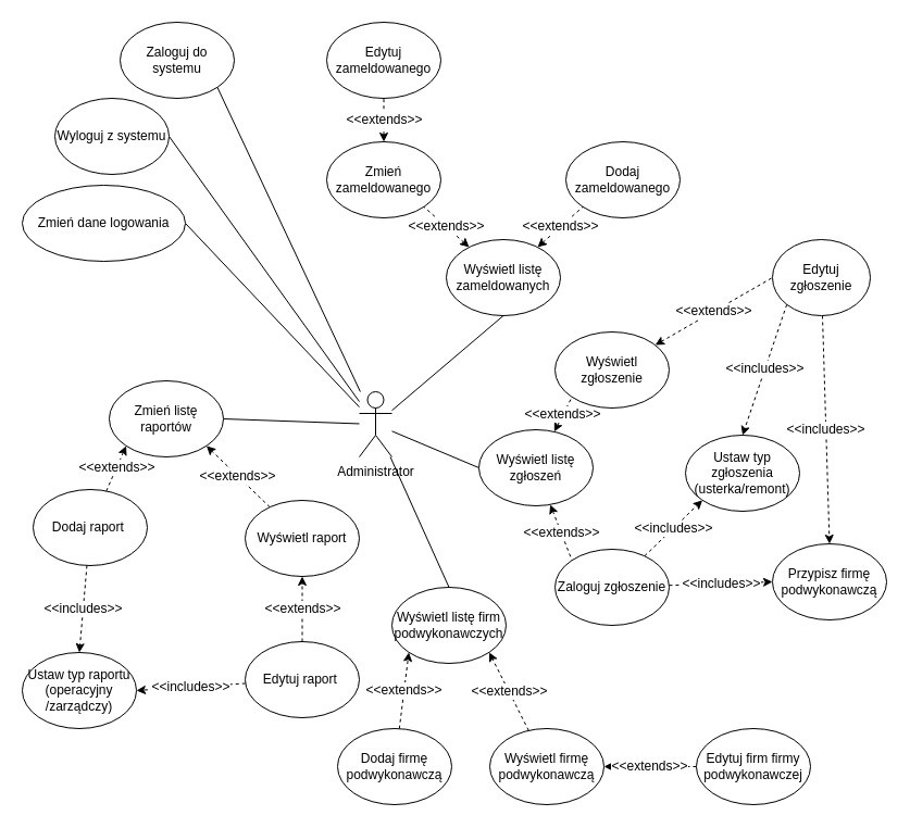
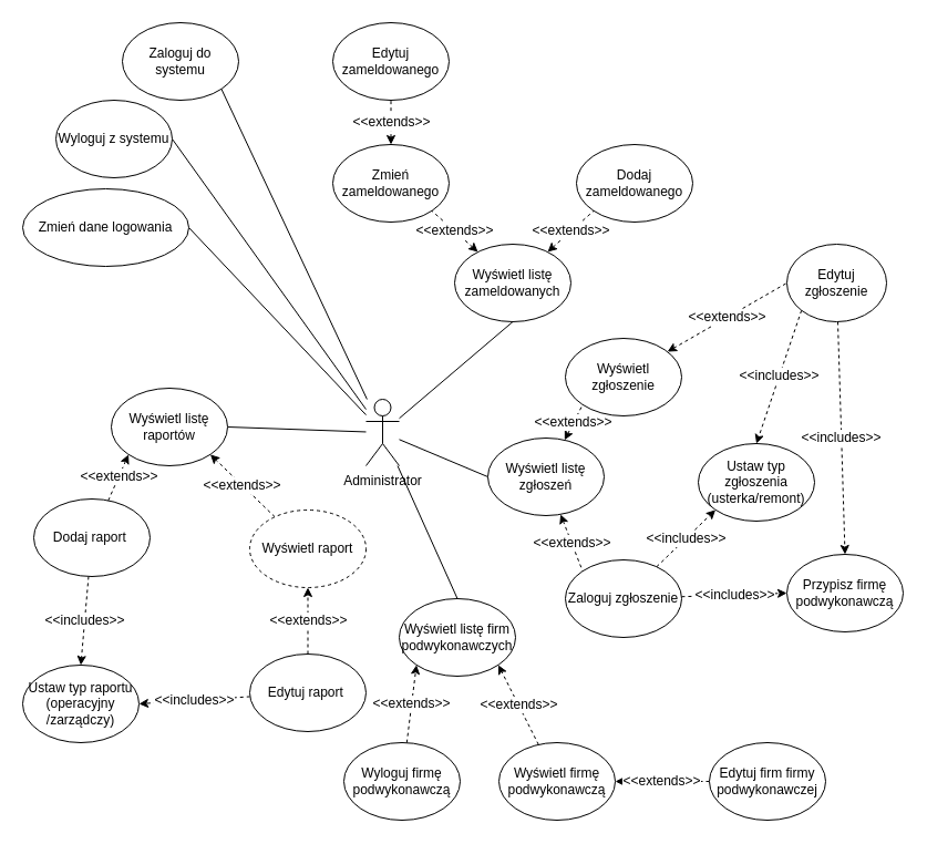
  <mxCell id="0" />
  <mxCell id="1" parent="0" />
  <mxCell id="2" style="edgeStyle=none;shape=connector;rounded=0;orthogonalLoop=1;jettySize=auto;html=1;entryX=1;entryY=1;entryDx=0;entryDy=0;labelBackgroundColor=default;strokeColor=default;align=center;verticalAlign=middle;fontFamily=Helvetica;fontSize=12;fontColor=default;endArrow=none;endFill=0;" parent="1" source="9" target="31" edge="1"><mxGeometry relative="1" as="geometry" /></mxCell>
  <mxCell id="3" style="edgeStyle=none;shape=connector;rounded=0;orthogonalLoop=1;jettySize=auto;html=1;entryX=1;entryY=0.5;entryDx=0;entryDy=0;labelBackgroundColor=default;strokeColor=default;align=center;verticalAlign=middle;fontFamily=Helvetica;fontSize=12;fontColor=default;endArrow=none;endFill=0;" parent="1" source="9" target="41" edge="1"><mxGeometry relative="1" as="geometry" /></mxCell>
  <mxCell id="4" style="edgeStyle=none;shape=connector;rounded=0;orthogonalLoop=1;jettySize=auto;html=1;entryX=1;entryY=0.5;entryDx=0;entryDy=0;labelBackgroundColor=default;strokeColor=default;align=center;verticalAlign=middle;fontFamily=Helvetica;fontSize=12;fontColor=default;endArrow=none;endFill=0;" parent="1" source="9" target="32" edge="1"><mxGeometry relative="1" as="geometry" /></mxCell>
  <mxCell id="5" style="edgeStyle=none;shape=connector;rounded=0;orthogonalLoop=1;jettySize=auto;html=1;entryX=0;entryY=0.5;entryDx=0;entryDy=0;labelBackgroundColor=default;strokeColor=default;align=center;verticalAlign=middle;fontFamily=Helvetica;fontSize=12;fontColor=default;endArrow=none;endFill=0;" parent="1" source="9" target="12" edge="1"><mxGeometry relative="1" as="geometry" /></mxCell>
  <mxCell id="6" style="edgeStyle=none;shape=connector;rounded=0;orthogonalLoop=1;jettySize=auto;html=1;entryX=0.5;entryY=1;entryDx=0;entryDy=0;labelBackgroundColor=default;strokeColor=default;align=center;verticalAlign=middle;fontFamily=Helvetica;fontSize=12;fontColor=default;endArrow=none;endFill=0;" parent="1" source="9" target="30" edge="1"><mxGeometry relative="1" as="geometry" /></mxCell>
  <mxCell id="7" style="edgeStyle=none;shape=connector;rounded=0;orthogonalLoop=1;jettySize=auto;html=1;entryX=0.5;entryY=0;entryDx=0;entryDy=0;labelBackgroundColor=default;strokeColor=default;align=center;verticalAlign=middle;fontFamily=Helvetica;fontSize=12;fontColor=default;endArrow=none;endFill=0;" parent="1" source="9" target="42" edge="1"><mxGeometry relative="1" as="geometry" /></mxCell>
  <mxCell id="8" style="edgeStyle=none;shape=connector;rounded=0;orthogonalLoop=1;jettySize=auto;html=1;entryX=1;entryY=0.5;entryDx=0;entryDy=0;labelBackgroundColor=default;strokeColor=default;align=center;verticalAlign=middle;fontFamily=Helvetica;fontSize=12;fontColor=default;endArrow=none;endFill=0;" parent="1" source="9" target="45" edge="1"><mxGeometry relative="1" as="geometry" /></mxCell>
  <mxCell id="9" value="Administrator" style="shape=umlActor;verticalLabelPosition=bottom;verticalAlign=top;html=1;outlineConnect=0;fontSize=12;" parent="1" vertex="1"><mxGeometry x="330" y="360" width="30" height="60" as="geometry" /></mxCell>
  <mxCell id="10" value="&amp;lt;&amp;lt;extends&amp;gt;&amp;gt;" style="edgeStyle=none;shape=connector;rounded=0;orthogonalLoop=1;jettySize=auto;html=1;entryX=0;entryY=1;entryDx=0;entryDy=0;labelBackgroundColor=default;strokeColor=default;align=center;verticalAlign=middle;fontFamily=Helvetica;fontSize=12;fontColor=default;endArrow=none;endFill=0;dashed=1;startArrow=classic;startFill=1;" parent="1" source="12" target="37" edge="1"><mxGeometry relative="1" as="geometry" /></mxCell>
  <mxCell id="11" value="&amp;lt;&amp;lt;extends&amp;gt;&amp;gt;" style="edgeStyle=none;shape=connector;rounded=0;orthogonalLoop=1;jettySize=auto;html=1;entryX=0;entryY=0;entryDx=0;entryDy=0;labelBackgroundColor=default;strokeColor=default;align=center;verticalAlign=middle;fontFamily=Helvetica;fontSize=12;fontColor=default;endArrow=none;endFill=0;dashed=1;startArrow=classic;startFill=1;" parent="1" source="12" target="15" edge="1"><mxGeometry x="0.009" relative="1" as="geometry"><mxPoint as="offset" /></mxGeometry></mxCell>
  <mxCell id="12" value="Wyświetl listę zgłoszeń" style="ellipse;whiteSpace=wrap;html=1;fontSize=12;" parent="1" vertex="1"><mxGeometry x="440" y="395" width="105" height="70" as="geometry" /></mxCell>
  <mxCell id="13" value="&amp;lt;&amp;lt;includes&amp;gt;&amp;gt;" style="edgeStyle=none;shape=connector;rounded=0;orthogonalLoop=1;jettySize=auto;html=1;entryX=0;entryY=1;entryDx=0;entryDy=0;dashed=1;labelBackgroundColor=default;strokeColor=default;align=center;verticalAlign=middle;fontFamily=Helvetica;fontSize=12;fontColor=default;endArrow=classic;endFill=1;" parent="1" source="15" target="44" edge="1"><mxGeometry relative="1" as="geometry" /></mxCell>
  <mxCell id="14" value="&amp;lt;&amp;lt;includes&amp;gt;&amp;gt;" style="edgeStyle=none;shape=connector;rounded=0;orthogonalLoop=1;jettySize=auto;html=1;entryX=0;entryY=0.5;entryDx=0;entryDy=0;dashed=1;labelBackgroundColor=default;strokeColor=default;align=center;verticalAlign=middle;fontFamily=Helvetica;fontSize=12;fontColor=default;endArrow=classic;endFill=1;" parent="1" source="15" target="16" edge="1"><mxGeometry relative="1" as="geometry" /></mxCell>
  <mxCell id="15" value="Zaloguj zgłoszenie" style="ellipse;whiteSpace=wrap;html=1;fontSize=12;" parent="1" vertex="1"><mxGeometry x="510" y="505" width="105" height="70" as="geometry" /></mxCell>
  <mxCell id="16" value="Przypisz firmę podwykonawczą" style="ellipse;whiteSpace=wrap;html=1;fontSize=12;" parent="1" vertex="1"><mxGeometry x="710" y="500" width="105" height="70" as="geometry" /></mxCell>
  <mxCell id="17" value="&amp;lt;&amp;lt;extends&amp;gt;&amp;gt;" style="edgeStyle=none;shape=connector;rounded=0;orthogonalLoop=1;jettySize=auto;html=1;entryX=0;entryY=1;entryDx=0;entryDy=0;dashed=1;labelBackgroundColor=default;strokeColor=default;align=center;verticalAlign=middle;fontFamily=Helvetica;fontSize=12;fontColor=default;endArrow=classic;endFill=1;" parent="1" source="18" target="42" edge="1"><mxGeometry relative="1" as="geometry" /></mxCell>
- <mxCell id="18" value="Dodaj firmę podwykonawczą" style="ellipse;whiteSpace=wrap;html=1;fontSize=12;" parent="1" vertex="1"><mxGeometry x="310" y="670" width="105" height="70" as="geometry" /></mxCell>
+ <mxCell id="18" value="Wyloguj firmę podwykonawczą" style="ellipse;whiteSpace=wrap;html=1;fontSize=12;" parent="1" vertex="1"><mxGeometry x="310" y="670" width="105" height="70" as="geometry" /></mxCell>
  <mxCell id="19" value="&amp;lt;&amp;lt;extends&amp;gt;&amp;gt;" style="edgeStyle=none;shape=connector;rounded=0;orthogonalLoop=1;jettySize=auto;html=1;entryX=1;entryY=1;entryDx=0;entryDy=0;dashed=1;labelBackgroundColor=default;strokeColor=default;align=center;verticalAlign=middle;fontFamily=Helvetica;fontSize=12;fontColor=default;endArrow=classic;endFill=1;" parent="1" source="20" target="42" edge="1"><mxGeometry relative="1" as="geometry" /></mxCell>
  <mxCell id="20" value="Wyświetl firmę podwykonawczą" style="ellipse;whiteSpace=wrap;html=1;fontSize=12;" parent="1" vertex="1"><mxGeometry x="450" y="670" width="105" height="70" as="geometry" /></mxCell>
  <mxCell id="21" value="&amp;lt;&amp;lt;extends&amp;gt;&amp;gt;" style="edgeStyle=none;shape=connector;rounded=0;orthogonalLoop=1;jettySize=auto;html=1;entryX=1;entryY=0.5;entryDx=0;entryDy=0;dashed=1;labelBackgroundColor=default;strokeColor=default;align=center;verticalAlign=middle;fontFamily=Helvetica;fontSize=12;fontColor=default;endArrow=classic;endFill=1;" parent="1" source="22" target="20" edge="1"><mxGeometry relative="1" as="geometry" /></mxCell>
  <mxCell id="22" value="Edytuj firm firmy podwykonawczej" style="ellipse;whiteSpace=wrap;html=1;fontSize=12;" parent="1" vertex="1"><mxGeometry x="640" y="670" width="105" height="70" as="geometry" /></mxCell>
  <mxCell id="23" value="&amp;lt;&amp;lt;extends&amp;gt;&amp;gt;" style="edgeStyle=none;shape=connector;rounded=0;orthogonalLoop=1;jettySize=auto;html=1;entryX=0;entryY=1;entryDx=0;entryDy=0;dashed=1;labelBackgroundColor=default;strokeColor=default;align=center;verticalAlign=middle;fontFamily=Helvetica;fontSize=12;fontColor=default;endArrow=classic;endFill=1;" parent="1" source="25" target="45" edge="1"><mxGeometry relative="1" as="geometry"><mxPoint x="156.038" y="548.882" as="targetPoint" /></mxGeometry></mxCell>
  <mxCell id="24" value="&amp;lt;&amp;lt;includes&amp;gt;&amp;gt;" style="edgeStyle=none;shape=connector;rounded=0;orthogonalLoop=1;jettySize=auto;html=1;entryX=0.5;entryY=0;entryDx=0;entryDy=0;dashed=1;labelBackgroundColor=default;strokeColor=default;align=center;verticalAlign=middle;fontFamily=Helvetica;fontSize=12;fontColor=default;endArrow=classic;endFill=1;" parent="1" source="25" target="49" edge="1"><mxGeometry relative="1" as="geometry" /></mxCell>
  <mxCell id="25" value="Dodaj raport&amp;nbsp;" style="ellipse;whiteSpace=wrap;html=1;fontSize=12;" parent="1" vertex="1"><mxGeometry x="30" y="450" width="105" height="70" as="geometry" /></mxCell>
  <mxCell id="26" value="&amp;lt;&amp;lt;extends&amp;gt;&amp;gt;" style="edgeStyle=none;shape=connector;rounded=0;orthogonalLoop=1;jettySize=auto;html=1;entryX=0.5;entryY=1;entryDx=0;entryDy=0;labelBackgroundColor=default;strokeColor=default;align=center;verticalAlign=middle;fontFamily=Helvetica;fontSize=12;fontColor=default;endArrow=none;endFill=0;dashed=1;startArrow=classic;startFill=1;" parent="1" source="27" target="33" edge="1"><mxGeometry relative="1" as="geometry" /></mxCell>
  <mxCell id="27" value="Zmień zameldowanego" style="ellipse;whiteSpace=wrap;html=1;fontSize=12;" parent="1" vertex="1"><mxGeometry x="300" y="130" width="105" height="70" as="geometry" /></mxCell>
  <mxCell id="28" value="&amp;lt;&amp;lt;extends&amp;gt;&amp;gt;" style="edgeStyle=none;shape=connector;rounded=0;orthogonalLoop=1;jettySize=auto;html=1;entryX=0;entryY=1;entryDx=0;entryDy=0;labelBackgroundColor=default;strokeColor=default;align=center;verticalAlign=middle;fontFamily=Helvetica;fontSize=12;fontColor=default;endArrow=none;endFill=0;dashed=1;startArrow=classic;startFill=1;" parent="1" source="30" target="43" edge="1"><mxGeometry relative="1" as="geometry" /></mxCell>
  <mxCell id="29" value="&amp;lt;&amp;lt;extends&amp;gt;&amp;gt;" style="edgeStyle=none;shape=connector;rounded=0;orthogonalLoop=1;jettySize=auto;html=1;entryX=1;entryY=1;entryDx=0;entryDy=0;labelBackgroundColor=default;strokeColor=default;align=center;verticalAlign=middle;fontFamily=Helvetica;fontSize=12;fontColor=default;endArrow=none;endFill=0;dashed=1;startArrow=classic;startFill=1;" parent="1" source="30" target="27" edge="1"><mxGeometry relative="1" as="geometry" /></mxCell>
  <mxCell id="30" value="Wyświetl listę zameldowanych" style="ellipse;whiteSpace=wrap;html=1;fontSize=12;" parent="1" vertex="1"><mxGeometry x="410" y="220" width="105" height="70" as="geometry" /></mxCell>
  <mxCell id="31" value="Zaloguj do systemu" style="ellipse;whiteSpace=wrap;html=1;fontSize=12;" parent="1" vertex="1"><mxGeometry x="110" y="20" width="105" height="70" as="geometry" /></mxCell>
  <mxCell id="32" value="Zmień dane logowania" style="ellipse;whiteSpace=wrap;html=1;fontSize=12;" parent="1" vertex="1"><mxGeometry x="20" y="170" width="150" height="70" as="geometry" /></mxCell>
  <mxCell id="33" value="Edytuj zameldowanego" style="ellipse;whiteSpace=wrap;html=1;fontSize=12;" parent="1" vertex="1"><mxGeometry x="300" y="20" width="105" height="70" as="geometry" /></mxCell>
  <mxCell id="34" value="&amp;lt;&amp;lt;extends&amp;gt;&amp;gt;" style="edgeStyle=none;shape=connector;rounded=0;orthogonalLoop=1;jettySize=auto;html=1;entryX=1;entryY=1;entryDx=0;entryDy=0;dashed=1;labelBackgroundColor=default;strokeColor=default;align=center;verticalAlign=middle;fontFamily=Helvetica;fontSize=12;fontColor=default;endArrow=classic;endFill=1;" parent="1" source="35" target="45" edge="1"><mxGeometry relative="1" as="geometry"><mxPoint x="156.038" y="591.118" as="targetPoint" /></mxGeometry></mxCell>
- <mxCell id="35" value="Wyświetl raport" style="ellipse;whiteSpace=wrap;html=1;fontSize=12;" parent="1" vertex="1"><mxGeometry x="225" y="460" width="105" height="70" as="geometry" /></mxCell>
+ <mxCell id="35" value="Wyświetl raport" style="ellipse;whiteSpace=wrap;html=1;fontSize=12;dashed=1;" parent="1" vertex="1"><mxGeometry x="225" y="460" width="105" height="70" as="geometry" /></mxCell>
  <mxCell id="36" value="&amp;lt;&amp;lt;extends&amp;gt;&amp;gt;" style="edgeStyle=none;shape=connector;rounded=0;orthogonalLoop=1;jettySize=auto;html=1;entryX=0;entryY=0.5;entryDx=0;entryDy=0;labelBackgroundColor=default;strokeColor=default;align=center;verticalAlign=middle;fontFamily=Helvetica;fontSize=12;fontColor=default;endArrow=none;endFill=0;dashed=1;startArrow=classic;startFill=1;" parent="1" source="37" target="40" edge="1"><mxGeometry relative="1" as="geometry" /></mxCell>
  <mxCell id="37" value="Wyświetl zgłoszenie" style="ellipse;whiteSpace=wrap;html=1;fontSize=12;" parent="1" vertex="1"><mxGeometry x="510" y="305" width="105" height="70" as="geometry" /></mxCell>
  <mxCell id="38" value="&amp;lt;&amp;lt;includes&amp;gt;&amp;gt;" style="edgeStyle=none;shape=connector;rounded=0;orthogonalLoop=1;jettySize=auto;html=1;exitX=0;exitY=1;exitDx=0;exitDy=0;entryX=0.5;entryY=0;entryDx=0;entryDy=0;dashed=1;labelBackgroundColor=default;strokeColor=default;align=center;verticalAlign=middle;fontFamily=Helvetica;fontSize=12;fontColor=default;endArrow=classic;endFill=1;" parent="1" source="40" target="44" edge="1"><mxGeometry relative="1" as="geometry" /></mxCell>
  <mxCell id="39" value="&amp;lt;&amp;lt;includes&amp;gt;&amp;gt;" style="edgeStyle=none;shape=connector;rounded=0;orthogonalLoop=1;jettySize=auto;html=1;entryX=0.5;entryY=0;entryDx=0;entryDy=0;dashed=1;labelBackgroundColor=default;strokeColor=default;align=center;verticalAlign=middle;fontFamily=Helvetica;fontSize=12;fontColor=default;endArrow=classic;endFill=1;" parent="1" source="40" target="16" edge="1"><mxGeometry relative="1" as="geometry" /></mxCell>
  <mxCell id="40" value="Edytuj zgłoszenie" style="ellipse;whiteSpace=wrap;html=1;fontSize=12;" parent="1" vertex="1"><mxGeometry x="710" y="220" width="90" height="70" as="geometry" /></mxCell>
  <mxCell id="41" value="Wyloguj z systemu" style="ellipse;whiteSpace=wrap;html=1;fontSize=12;" parent="1" vertex="1"><mxGeometry x="50" y="90" width="105" height="70" as="geometry" /></mxCell>
  <mxCell id="42" value="Wyświetl listę firm podwykonawczych" style="ellipse;whiteSpace=wrap;html=1;fontSize=12;" parent="1" vertex="1"><mxGeometry x="360" y="540" width="105" height="70" as="geometry" /></mxCell>
  <mxCell id="43" value="Dodaj zameldowanego" style="ellipse;whiteSpace=wrap;html=1;fontSize=12;" parent="1" vertex="1"><mxGeometry x="520" y="130" width="105" height="70" as="geometry" /></mxCell>
  <mxCell id="44" value="Ustaw typ zgłoszenia (usterka/remont)" style="ellipse;whiteSpace=wrap;html=1;fontSize=12;" parent="1" vertex="1"><mxGeometry x="630" y="400" width="105" height="70" as="geometry" /></mxCell>
- <mxCell id="45" value="Zmień listę raportów" style="ellipse;whiteSpace=wrap;html=1;fontSize=12;" parent="1" vertex="1"><mxGeometry x="100" y="350" width="105" height="70" as="geometry" /></mxCell>
+ <mxCell id="45" value="Wyświetl listę raportów" style="ellipse;whiteSpace=wrap;html=1;fontSize=12;" parent="1" vertex="1"><mxGeometry x="100" y="350" width="105" height="70" as="geometry" /></mxCell>
  <mxCell id="46" value="&amp;lt;&amp;lt;extends&amp;gt;&amp;gt;" style="edgeStyle=none;shape=connector;rounded=0;orthogonalLoop=1;jettySize=auto;html=1;entryX=0.5;entryY=1;entryDx=0;entryDy=0;dashed=1;labelBackgroundColor=default;strokeColor=default;align=center;verticalAlign=middle;fontFamily=Helvetica;fontSize=12;fontColor=default;endArrow=classic;endFill=1;" parent="1" source="48" target="35" edge="1"><mxGeometry relative="1" as="geometry" /></mxCell>
  <mxCell id="47" value="&amp;lt;&amp;lt;includes&amp;gt;&amp;gt;" style="edgeStyle=none;shape=connector;rounded=0;orthogonalLoop=1;jettySize=auto;html=1;entryX=1;entryY=0.5;entryDx=0;entryDy=0;dashed=1;labelBackgroundColor=default;strokeColor=default;align=center;verticalAlign=middle;fontFamily=Helvetica;fontSize=12;fontColor=default;endArrow=classic;endFill=1;" parent="1" source="48" target="49" edge="1"><mxGeometry relative="1" as="geometry" /></mxCell>
  <mxCell id="48" value="Edytuj raport&amp;nbsp;" style="ellipse;whiteSpace=wrap;html=1;fontSize=12;" parent="1" vertex="1"><mxGeometry x="225" y="590" width="105" height="70" as="geometry" /></mxCell>
  <mxCell id="49" value="Ustaw typ raportu (operacyjny&lt;br style=&quot;font-size: 12px;&quot;&gt;/zarządczy)" style="ellipse;whiteSpace=wrap;html=1;fontSize=12;" parent="1" vertex="1"><mxGeometry x="20" y="600" width="105" height="70" as="geometry" /></mxCell>
